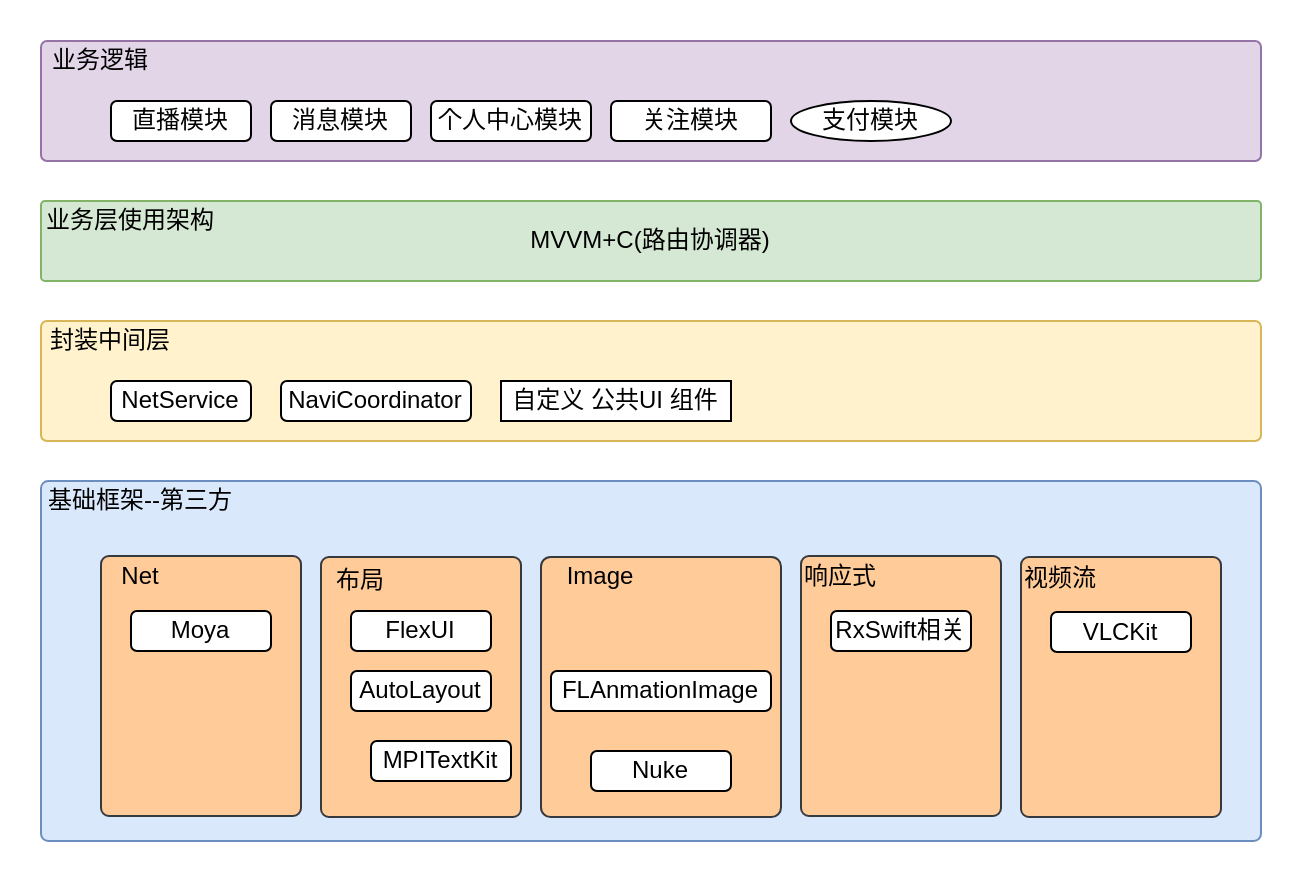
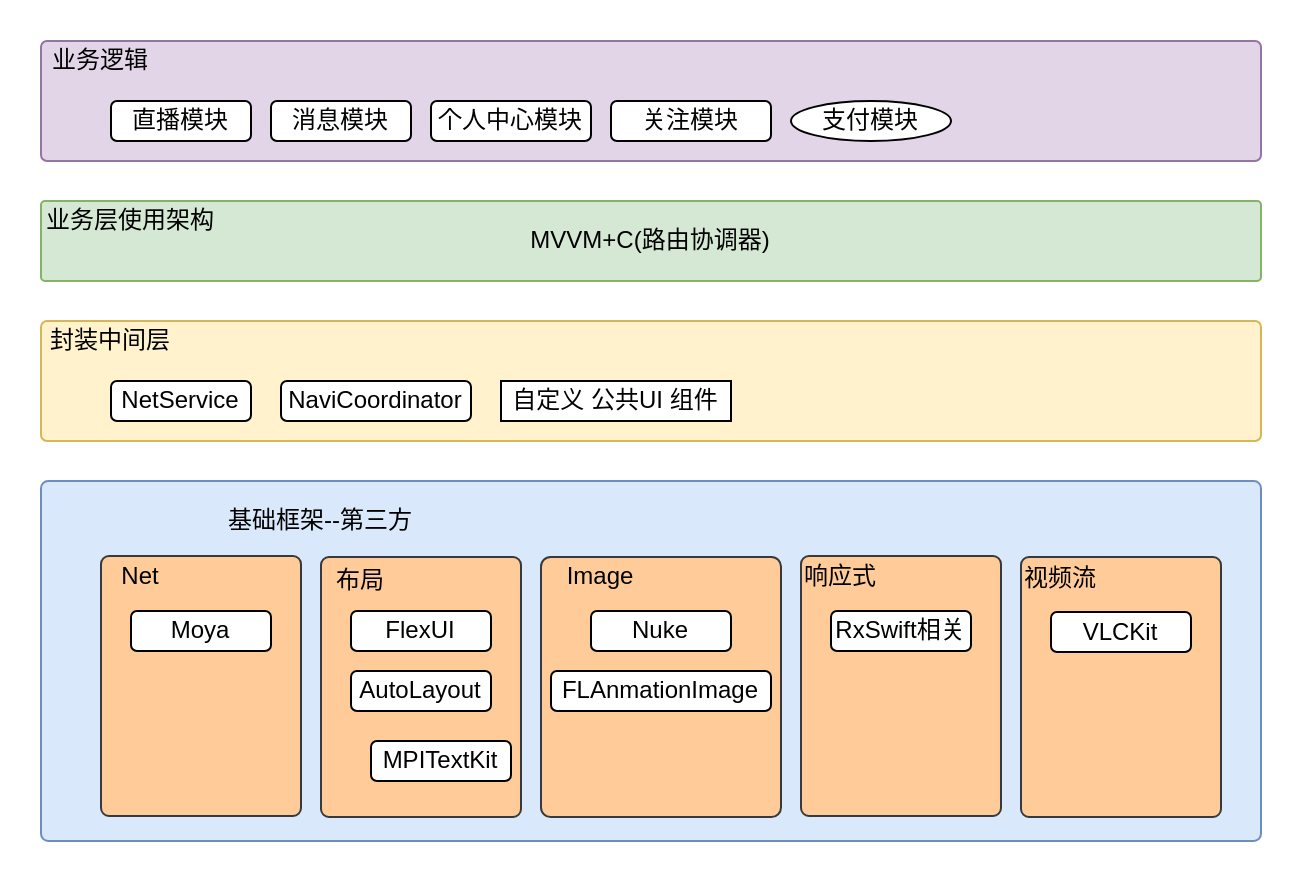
  <mxCell id="0" />
  <mxCell id="1" parent="0" />
  <mxCell id="2" value="" style="rounded=1;whiteSpace=wrap;html=1;arcSize=2;fillColor=#dae8fc;strokeColor=#6c8ebf;" vertex="1" parent="1"><mxGeometry x="20" y="240" width="610" height="180" as="geometry" /></mxCell>
  <mxCell id="3" value="" style="rounded=1;whiteSpace=wrap;html=1;arcSize=4;fillColor=#ffcc99;strokeColor=#36393d;" vertex="1" parent="1"><mxGeometry x="400" y="277.5" width="100" height="130" as="geometry" /></mxCell>
  <mxCell id="4" value="" style="rounded=1;whiteSpace=wrap;html=1;arcSize=4;fillColor=#ffcc99;strokeColor=#36393d;" vertex="1" parent="1"><mxGeometry x="270" y="278" width="120" height="130" as="geometry" /></mxCell>
  <mxCell id="5" value="" style="rounded=1;whiteSpace=wrap;html=1;arcSize=4;fillColor=#ffcc99;strokeColor=#36393d;" vertex="1" parent="1"><mxGeometry x="160" y="278" width="100" height="130" as="geometry" /></mxCell>
  <mxCell id="6" value="" style="rounded=1;whiteSpace=wrap;html=1;arcSize=4;fillColor=#ffcc99;strokeColor=#36393d;" vertex="1" parent="1"><mxGeometry x="50" y="277.5" width="100" height="130" as="geometry" /></mxCell>
  <mxCell id="7" value="Moya" style="rounded=1;whiteSpace=wrap;html=1;" vertex="1" parent="1"><mxGeometry x="65" y="305" width="70" height="20" as="geometry" /></mxCell>
  <mxCell id="8" value="FlexUI" style="rounded=1;whiteSpace=wrap;html=1;" vertex="1" parent="1"><mxGeometry x="175" y="305" width="70" height="20" as="geometry" /></mxCell>
  <mxCell id="9" value="RxSwift相关" style="rounded=1;whiteSpace=wrap;html=1;" vertex="1" parent="1"><mxGeometry x="415" y="305" width="70" height="20" as="geometry" /></mxCell>
  <mxCell id="10" value="AutoLayout" style="rounded=1;whiteSpace=wrap;html=1;" vertex="1" parent="1"><mxGeometry x="175" y="335" width="70" height="20" as="geometry" /></mxCell>
- <mxCell id="11" value="Nuke" style="rounded=1;whiteSpace=wrap;html=1;" vertex="1" parent="1"><mxGeometry x="295" y="375" width="70" height="20" as="geometry" /></mxCell>
+ <mxCell id="11" value="Nuke" style="rounded=1;whiteSpace=wrap;html=1;" vertex="1" parent="1"><mxGeometry x="295" y="305" width="70" height="20" as="geometry" /></mxCell>
  <mxCell id="12" value="FLAnmationImage" style="rounded=1;whiteSpace=wrap;html=1;" vertex="1" parent="1"><mxGeometry x="275" y="335" width="110" height="20" as="geometry" /></mxCell>
  <mxCell id="13" value="Net" style="text;html=1;strokeColor=none;fillColor=none;align=center;verticalAlign=middle;whiteSpace=wrap;rounded=0;" vertex="1" parent="1"><mxGeometry x="50" y="278" width="40" height="20" as="geometry" /></mxCell>
  <mxCell id="14" value="布局" style="text;html=1;strokeColor=none;fillColor=none;align=center;verticalAlign=middle;whiteSpace=wrap;rounded=0;" vertex="1" parent="1"><mxGeometry x="160" y="280" width="40" height="20" as="geometry" /></mxCell>
  <mxCell id="15" value="MPITextKit" style="rounded=1;whiteSpace=wrap;html=1;" vertex="1" parent="1"><mxGeometry x="185" y="370" width="70" height="20" as="geometry" /></mxCell>
  <mxCell id="16" value="Image" style="text;html=1;strokeColor=none;fillColor=none;align=center;verticalAlign=middle;whiteSpace=wrap;rounded=0;" vertex="1" parent="1"><mxGeometry x="280" y="278" width="40" height="20" as="geometry" /></mxCell>
  <mxCell id="17" value="响应式" style="text;html=1;strokeColor=none;fillColor=none;align=center;verticalAlign=middle;whiteSpace=wrap;rounded=0;" vertex="1" parent="1"><mxGeometry x="400" y="278" width="40" height="20" as="geometry" /></mxCell>
  <mxCell id="18" value="" style="rounded=1;whiteSpace=wrap;html=1;arcSize=4;fillColor=#ffcc99;strokeColor=#36393d;" vertex="1" parent="1"><mxGeometry x="510" y="278" width="100" height="130" as="geometry" /></mxCell>
  <mxCell id="19" value="VLCKit" style="rounded=1;whiteSpace=wrap;html=1;" vertex="1" parent="1"><mxGeometry x="525" y="305.5" width="70" height="20" as="geometry" /></mxCell>
  <mxCell id="20" value="视频流" style="text;html=1;strokeColor=none;fillColor=none;align=center;verticalAlign=middle;whiteSpace=wrap;rounded=0;" vertex="1" parent="1"><mxGeometry x="510" y="278.5" width="40" height="20" as="geometry" /></mxCell>
- <mxCell id="21" value="基础框架--第三方" style="text;html=1;strokeColor=none;fillColor=none;align=center;verticalAlign=middle;whiteSpace=wrap;rounded=0;" vertex="1" parent="1"><mxGeometry x="20" y="240" width="100" height="20" as="geometry" /></mxCell>
+ <mxCell id="21" value="基础框架--第三方" style="text;html=1;strokeColor=none;fillColor=none;align=center;verticalAlign=middle;whiteSpace=wrap;rounded=0;" vertex="1" parent="1"><mxGeometry x="110" y="250" width="100" height="20" as="geometry" /></mxCell>
  <mxCell id="22" value="" style="rounded=1;whiteSpace=wrap;html=1;arcSize=5;fillColor=#fff2cc;strokeColor=#d6b656;" vertex="1" parent="1"><mxGeometry x="20" y="160" width="610" height="60" as="geometry" /></mxCell>
  <mxCell id="23" value="NetService" style="rounded=1;whiteSpace=wrap;html=1;" vertex="1" parent="1"><mxGeometry x="55" y="190" width="70" height="20" as="geometry" /></mxCell>
  <mxCell id="24" value="NaviCoordinator" style="rounded=1;whiteSpace=wrap;html=1;" vertex="1" parent="1"><mxGeometry x="140" y="190" width="95" height="20" as="geometry" /></mxCell>
  <mxCell id="25" value="自定义 公共UI 组件" style="whiteSpace=wrap;html=1;rounded=0;" vertex="1" parent="1"><mxGeometry x="250" y="190" width="115" height="20" as="geometry" /></mxCell>
  <mxCell id="26" value="封装中间层" style="text;html=1;strokeColor=none;fillColor=none;align=center;verticalAlign=middle;whiteSpace=wrap;rounded=0;" vertex="1" parent="1"><mxGeometry x="20" y="160" width="70" height="20" as="geometry" /></mxCell>
  <mxCell id="27" value="MVVM+C(路由协调器)" style="rounded=1;whiteSpace=wrap;html=1;arcSize=5;fillColor=#d5e8d4;strokeColor=#82b366;" vertex="1" parent="1"><mxGeometry x="20" y="100" width="610" height="40" as="geometry" /></mxCell>
  <mxCell id="28" value="业务层使用架构" style="text;html=1;strokeColor=none;fillColor=none;align=center;verticalAlign=middle;whiteSpace=wrap;rounded=0;" vertex="1" parent="1"><mxGeometry x="20" y="100" width="90" height="20" as="geometry" /></mxCell>
  <mxCell id="29" value="" style="rounded=1;whiteSpace=wrap;html=1;arcSize=5;fillColor=#e1d5e7;strokeColor=#9673a6;" vertex="1" parent="1"><mxGeometry x="20" y="20" width="610" height="60" as="geometry" /></mxCell>
  <mxCell id="30" value="业务逻辑" style="text;html=1;strokeColor=none;fillColor=none;align=center;verticalAlign=middle;whiteSpace=wrap;rounded=0;" vertex="1" parent="1"><mxGeometry x="20" y="20" width="60" height="20" as="geometry" /></mxCell>
  <mxCell id="31" value="直播模块" style="rounded=1;whiteSpace=wrap;html=1;" vertex="1" parent="1"><mxGeometry x="55" y="50" width="70" height="20" as="geometry" /></mxCell>
  <mxCell id="32" value="消息模块" style="rounded=1;whiteSpace=wrap;html=1;" vertex="1" parent="1"><mxGeometry x="135" y="50" width="70" height="20" as="geometry" /></mxCell>
  <mxCell id="33" value="个人中心模块" style="rounded=1;whiteSpace=wrap;html=1;" vertex="1" parent="1"><mxGeometry x="215" y="50" width="80" height="20" as="geometry" /></mxCell>
  <mxCell id="34" value="关注模块" style="rounded=1;whiteSpace=wrap;html=1;" vertex="1" parent="1"><mxGeometry x="305" y="50" width="80" height="20" as="geometry" /></mxCell>
  <mxCell id="35" value="支付模块" style="ellipse;whiteSpace=wrap;html=1;" vertex="1" parent="1"><mxGeometry x="395" y="50" width="80" height="20" as="geometry" /></mxCell>
